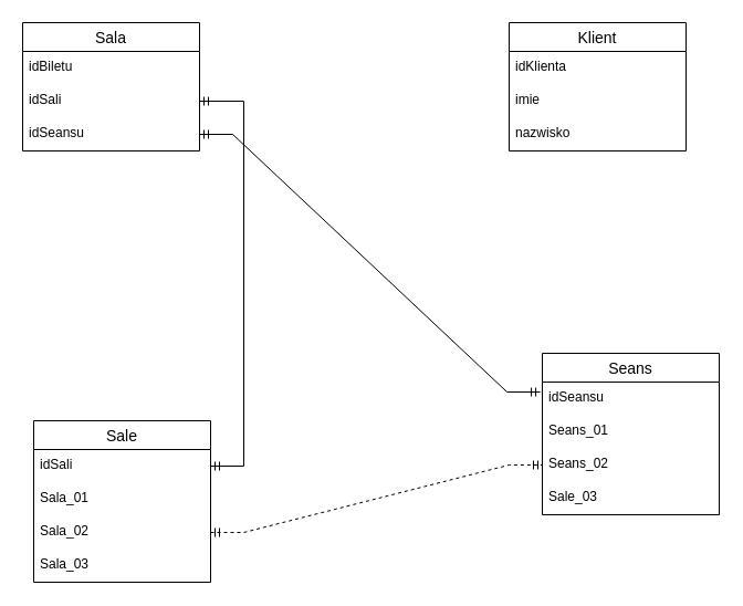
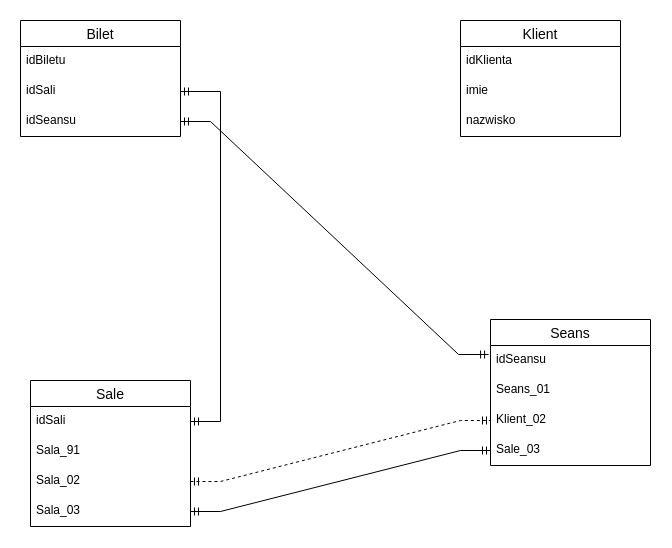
  <mxCell id="0" />
  <mxCell id="1" parent="0" />
- <mxCell id="2" value="Sala" style="swimlane;fontStyle=0;childLayout=stackLayout;horizontal=1;startSize=26;horizontalStack=0;resizeParent=1;resizeParentMax=0;resizeLast=0;collapsible=1;marginBottom=0;align=center;fontSize=14;" vertex="1" parent="1"><mxGeometry x="20" y="20" width="160" height="116" as="geometry" /></mxCell>
+ <mxCell id="2" value="Bilet" style="swimlane;fontStyle=0;childLayout=stackLayout;horizontal=1;startSize=26;horizontalStack=0;resizeParent=1;resizeParentMax=0;resizeLast=0;collapsible=1;marginBottom=0;align=center;fontSize=14;" vertex="1" parent="1"><mxGeometry x="20" y="20" width="160" height="116" as="geometry" /></mxCell>
  <mxCell id="3" value="idBiletu" style="text;strokeColor=none;fillColor=none;spacingLeft=4;spacingRight=4;overflow=hidden;rotatable=0;points=[[0,0.5],[1,0.5]];portConstraint=eastwest;fontSize=12;whiteSpace=wrap;html=1;" vertex="1" parent="2"><mxGeometry y="26" width="160" height="30" as="geometry" /></mxCell>
  <mxCell id="4" value="idSali" style="text;strokeColor=none;fillColor=none;spacingLeft=4;spacingRight=4;overflow=hidden;rotatable=0;points=[[0,0.5],[1,0.5]];portConstraint=eastwest;fontSize=12;whiteSpace=wrap;html=1;" vertex="1" parent="2"><mxGeometry y="56" width="160" height="30" as="geometry" /></mxCell>
  <mxCell id="5" value="idSeansu" style="text;strokeColor=none;fillColor=none;spacingLeft=4;spacingRight=4;overflow=hidden;rotatable=0;points=[[0,0.5],[1,0.5]];portConstraint=eastwest;fontSize=12;whiteSpace=wrap;html=1;" vertex="1" parent="2"><mxGeometry y="86" width="160" height="30" as="geometry" /></mxCell>
  <mxCell id="6" value="Seans" style="swimlane;fontStyle=0;childLayout=stackLayout;horizontal=1;startSize=26;horizontalStack=0;resizeParent=1;resizeParentMax=0;resizeLast=0;collapsible=1;marginBottom=0;align=center;fontSize=14;" vertex="1" parent="1"><mxGeometry x="490" y="319" width="160" height="146" as="geometry" /></mxCell>
  <mxCell id="7" value="idSeansu" style="text;strokeColor=none;fillColor=none;spacingLeft=4;spacingRight=4;overflow=hidden;rotatable=0;points=[[0,0.5],[1,0.5]];portConstraint=eastwest;fontSize=12;whiteSpace=wrap;html=1;" vertex="1" parent="6"><mxGeometry y="26" width="160" height="30" as="geometry" /></mxCell>
  <mxCell id="8" value="Seans_01" style="text;strokeColor=none;fillColor=none;spacingLeft=4;spacingRight=4;overflow=hidden;rotatable=0;points=[[0,0.5],[1,0.5]];portConstraint=eastwest;fontSize=12;whiteSpace=wrap;html=1;" vertex="1" parent="6"><mxGeometry y="56" width="160" height="30" as="geometry" /></mxCell>
- <mxCell id="9" value="Seans_02" style="text;strokeColor=none;fillColor=none;spacingLeft=4;spacingRight=4;overflow=hidden;rotatable=0;points=[[0,0.5],[1,0.5]];portConstraint=eastwest;fontSize=12;whiteSpace=wrap;html=1;" vertex="1" parent="6"><mxGeometry y="86" width="160" height="30" as="geometry" /></mxCell>
+ <mxCell id="9" value="Klient_02" style="text;strokeColor=none;fillColor=none;spacingLeft=4;spacingRight=4;overflow=hidden;rotatable=0;points=[[0,0.5],[1,0.5]];portConstraint=eastwest;fontSize=12;whiteSpace=wrap;html=1;" vertex="1" parent="6"><mxGeometry y="86" width="160" height="30" as="geometry" /></mxCell>
  <mxCell id="10" value="Sale_03" style="text;strokeColor=none;fillColor=none;spacingLeft=4;spacingRight=4;overflow=hidden;rotatable=0;points=[[0,0.5],[1,0.5]];portConstraint=eastwest;fontSize=12;whiteSpace=wrap;html=1;" vertex="1" parent="6"><mxGeometry y="116" width="160" height="30" as="geometry" /></mxCell>
  <mxCell id="11" value="Klient" style="swimlane;fontStyle=0;childLayout=stackLayout;horizontal=1;startSize=26;horizontalStack=0;resizeParent=1;resizeParentMax=0;resizeLast=0;collapsible=1;marginBottom=0;align=center;fontSize=14;" vertex="1" parent="1"><mxGeometry x="460" y="20" width="160" height="116" as="geometry" /></mxCell>
  <mxCell id="12" value="idKlienta" style="text;strokeColor=none;fillColor=none;spacingLeft=4;spacingRight=4;overflow=hidden;rotatable=0;points=[[0,0.5],[1,0.5]];portConstraint=eastwest;fontSize=12;whiteSpace=wrap;html=1;" vertex="1" parent="11"><mxGeometry y="26" width="160" height="30" as="geometry" /></mxCell>
  <mxCell id="13" value="imie" style="text;strokeColor=none;fillColor=none;spacingLeft=4;spacingRight=4;overflow=hidden;rotatable=0;points=[[0,0.5],[1,0.5]];portConstraint=eastwest;fontSize=12;whiteSpace=wrap;html=1;" vertex="1" parent="11"><mxGeometry y="56" width="160" height="30" as="geometry" /></mxCell>
  <mxCell id="14" value="nazwisko" style="text;strokeColor=none;fillColor=none;spacingLeft=4;spacingRight=4;overflow=hidden;rotatable=0;points=[[0,0.5],[1,0.5]];portConstraint=eastwest;fontSize=12;whiteSpace=wrap;html=1;" vertex="1" parent="11"><mxGeometry y="86" width="160" height="30" as="geometry" /></mxCell>
  <mxCell id="15" value="Sale" style="swimlane;fontStyle=0;childLayout=stackLayout;horizontal=1;startSize=26;horizontalStack=0;resizeParent=1;resizeParentMax=0;resizeLast=0;collapsible=1;marginBottom=0;align=center;fontSize=14;" vertex="1" parent="1"><mxGeometry x="30" y="380" width="160" height="146" as="geometry" /></mxCell>
  <mxCell id="16" value="idSali" style="text;strokeColor=none;fillColor=none;spacingLeft=4;spacingRight=4;overflow=hidden;rotatable=0;points=[[0,0.5],[1,0.5]];portConstraint=eastwest;fontSize=12;whiteSpace=wrap;html=1;" vertex="1" parent="15"><mxGeometry y="26" width="160" height="30" as="geometry" /></mxCell>
- <mxCell id="17" value="Sala_01" style="text;strokeColor=none;fillColor=none;spacingLeft=4;spacingRight=4;overflow=hidden;rotatable=0;points=[[0,0.5],[1,0.5]];portConstraint=eastwest;fontSize=12;whiteSpace=wrap;html=1;" vertex="1" parent="15"><mxGeometry y="56" width="160" height="30" as="geometry" /></mxCell>
+ <mxCell id="17" value="Sala_91" style="text;strokeColor=none;fillColor=none;spacingLeft=4;spacingRight=4;overflow=hidden;rotatable=0;points=[[0,0.5],[1,0.5]];portConstraint=eastwest;fontSize=12;whiteSpace=wrap;html=1;" vertex="1" parent="15"><mxGeometry y="56" width="160" height="30" as="geometry" /></mxCell>
  <mxCell id="18" value="Sala_02" style="text;strokeColor=none;fillColor=none;spacingLeft=4;spacingRight=4;overflow=hidden;rotatable=0;points=[[0,0.5],[1,0.5]];portConstraint=eastwest;fontSize=12;whiteSpace=wrap;html=1;" vertex="1" parent="15"><mxGeometry y="86" width="160" height="30" as="geometry" /></mxCell>
  <mxCell id="19" value="Sala_03" style="text;strokeColor=none;fillColor=none;spacingLeft=4;spacingRight=4;overflow=hidden;rotatable=0;points=[[0,0.5],[1,0.5]];portConstraint=eastwest;fontSize=12;whiteSpace=wrap;html=1;" vertex="1" parent="15"><mxGeometry y="116" width="160" height="30" as="geometry" /></mxCell>
  <mxCell id="20" value="" style="edgeStyle=entityRelationEdgeStyle;fontSize=12;html=1;endArrow=ERmandOne;startArrow=ERmandOne;rounded=0;entryX=-0.012;entryY=0.3;entryDx=0;entryDy=0;entryPerimeter=0;" edge="1" parent="1" source="5" target="7"><mxGeometry width="100" height="100" relative="1" as="geometry"><mxPoint x="220" y="250" as="sourcePoint" /><mxPoint x="320" y="150" as="targetPoint" /></mxGeometry></mxCell>
  <mxCell id="21" value="" style="edgeStyle=entityRelationEdgeStyle;fontSize=12;html=1;endArrow=ERmandOne;startArrow=ERmandOne;rounded=0;" edge="1" parent="1" source="16" target="4"><mxGeometry width="100" height="100" relative="1" as="geometry"><mxPoint y="236" as="sourcePoint" x="-110" /><mxPoint x="-10" y="136" as="targetPoint" /></mxGeometry></mxCell>
+ <mxCell id="22" value="" style="edgeStyle=entityRelationEdgeStyle;fontSize=12;html=1;endArrow=ERmandOne;startArrow=ERmandOne;rounded=0;" edge="1" parent="1" source="19" target="10"><mxGeometry width="100" height="100" relative="1" as="geometry"><mxPoint x="330" y="540" as="sourcePoint" /><mxPoint x="430" y="440" as="targetPoint" /></mxGeometry></mxCell>
  <mxCell id="23" value="" style="edgeStyle=entityRelationEdgeStyle;fontSize=12;html=1;endArrow=ERmandOne;startArrow=ERmandOne;rounded=0;dashed=1;" edge="1" parent="1" source="18" target="9"><mxGeometry width="100" height="100" relative="1" as="geometry"><mxPoint x="310" y="540" as="sourcePoint" /><mxPoint x="410" y="440" as="targetPoint" /></mxGeometry></mxCell>
